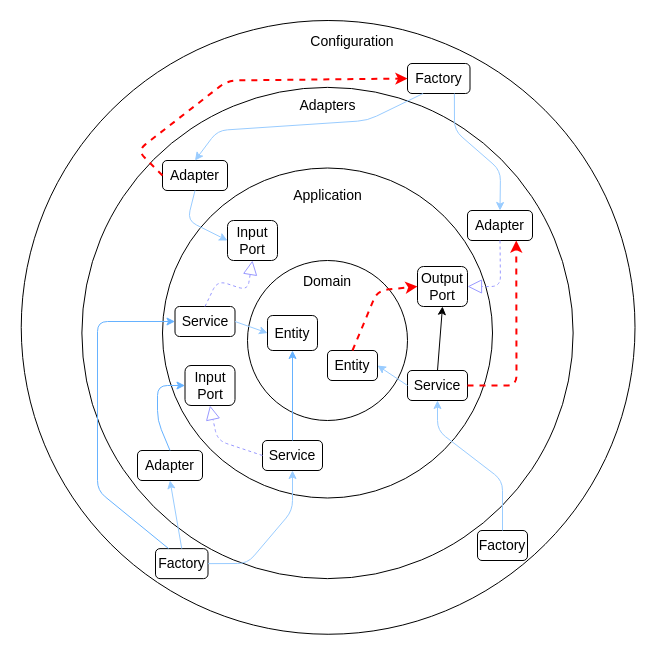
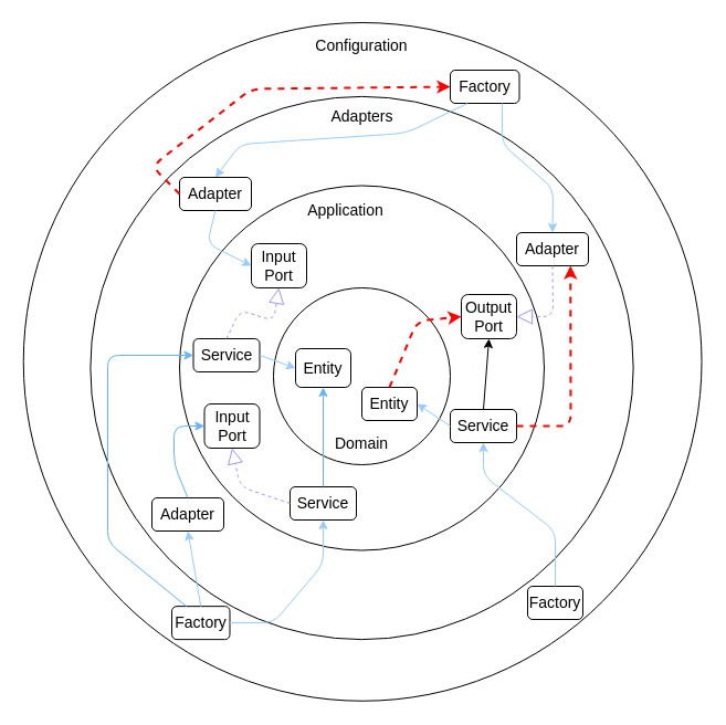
  <mxCell id="0" />
  <mxCell id="1" parent="0" />
  <mxCell id="2" value="" style="ellipse;whiteSpace=wrap;html=1;aspect=fixed;fontSize=14;fillColor=none;align=center;" vertex="1" parent="1"><mxGeometry x="20.74" y="20" width="613.76" height="613.76" as="geometry" /></mxCell>
  <mxCell id="3" value="" style="ellipse;whiteSpace=wrap;html=1;aspect=fixed;fontSize=14;align=center;fillColor=none;" vertex="1" parent="1"><mxGeometry x="81.38" y="86.88" width="491.25" height="491.25" as="geometry" /></mxCell>
  <mxCell id="4" value="" style="ellipse;whiteSpace=wrap;html=1;aspect=fixed;fontSize=14;align=center;fillColor=none;" vertex="1" parent="1"><mxGeometry x="162" y="167.5" width="330" height="330" as="geometry" /></mxCell>
- <mxCell id="5" value="Application" style="text;html=1;strokeColor=none;fillColor=none;align=center;verticalAlign=middle;whiteSpace=wrap;rounded=0;fontSize=14;" vertex="1" parent="1"><mxGeometry x="284.5" y="180" width="85" height="30" as="geometry" /></mxCell>
+ <mxCell id="5" value="Application" style="text;html=1;strokeColor=none;fillColor=none;align=center;verticalAlign=middle;whiteSpace=wrap;rounded=0;fontSize=14;" vertex="1" parent="1"><mxGeometry x="269.5" y="175" width="85" height="30" as="geometry" /></mxCell>
  <mxCell id="6" value="" style="ellipse;whiteSpace=wrap;html=1;aspect=fixed;fillColor=none;" vertex="1" parent="1"><mxGeometry x="247" y="260" width="160" height="160" as="geometry" /></mxCell>
- <mxCell id="7" value="Domain" style="text;html=1;strokeColor=none;fillColor=none;align=center;verticalAlign=middle;whiteSpace=wrap;rounded=0;fontSize=14;" vertex="1" parent="1"><mxGeometry x="292" y="266" width="70" height="30" as="geometry" /></mxCell>
+ <mxCell id="7" value="Domain" style="text;html=1;strokeColor=none;fillColor=none;align=center;verticalAlign=middle;whiteSpace=wrap;rounded=0;fontSize=14;" vertex="1" parent="1"><mxGeometry x="292" y="386" width="70" height="30" as="geometry" /></mxCell>
  <mxCell id="8" value="Entity" style="rounded=1;whiteSpace=wrap;html=1;fontSize=14;align=center;fillColor=none;" vertex="1" parent="1"><mxGeometry x="267" y="315" width="50" height="35" as="geometry" /></mxCell>
  <mxCell id="9" value="Entity" style="rounded=1;whiteSpace=wrap;html=1;fontSize=14;align=center;fillColor=none;" vertex="1" parent="1"><mxGeometry x="327" y="350" width="50" height="30" as="geometry" /></mxCell>
  <mxCell id="10" value="Input &lt;br&gt;Port" style="rounded=1;whiteSpace=wrap;html=1;fontSize=14;fillColor=none;align=center;" vertex="1" parent="1"><mxGeometry x="227" y="220" width="50" height="40" as="geometry" /></mxCell>
  <mxCell id="11" value="Service" style="rounded=1;whiteSpace=wrap;html=1;fontSize=14;fillColor=none;align=center;" vertex="1" parent="1"><mxGeometry x="174.5" y="306" width="60" height="30" as="geometry" /></mxCell>
  <mxCell id="12" value="Input &lt;br&gt;Port" style="rounded=1;whiteSpace=wrap;html=1;fontSize=14;fillColor=none;align=center;" vertex="1" parent="1"><mxGeometry x="184.5" y="365" width="50" height="40" as="geometry" /></mxCell>
  <mxCell id="13" value="Service" style="rounded=1;whiteSpace=wrap;html=1;fontSize=14;fillColor=none;align=center;" vertex="1" parent="1"><mxGeometry x="262" y="440" width="60" height="30" as="geometry" /></mxCell>
  <mxCell id="14" value="Output &lt;br&gt;Port" style="rounded=1;whiteSpace=wrap;html=1;fontSize=14;fillColor=none;align=center;" vertex="1" parent="1"><mxGeometry x="417" y="266" width="50" height="40" as="geometry" /></mxCell>
  <mxCell id="15" value="Service" style="rounded=1;whiteSpace=wrap;html=1;fontSize=14;fillColor=none;align=center;" vertex="1" parent="1"><mxGeometry x="407" y="370" width="60" height="30" as="geometry" /></mxCell>
  <mxCell id="16" value="Adapters" style="text;html=1;strokeColor=none;fillColor=none;align=center;verticalAlign=middle;whiteSpace=wrap;rounded=0;fontSize=14;" vertex="1" parent="1"><mxGeometry x="284.5" y="90" width="85" height="30" as="geometry" /></mxCell>
  <mxCell id="17" value="Adapter" style="rounded=1;whiteSpace=wrap;html=1;fontSize=14;fillColor=none;align=center;" vertex="1" parent="1"><mxGeometry x="162" y="160" width="65" height="30" as="geometry" /></mxCell>
  <mxCell id="18" value="Adapter" style="rounded=1;whiteSpace=wrap;html=1;fontSize=14;fillColor=none;align=center;" vertex="1" parent="1"><mxGeometry x="137" y="450" width="65" height="30" as="geometry" /></mxCell>
  <mxCell id="19" value="Adapter" style="rounded=1;whiteSpace=wrap;html=1;fontSize=14;fillColor=none;align=center;" vertex="1" parent="1"><mxGeometry x="467" y="210" width="65" height="30" as="geometry" /></mxCell>
- <mxCell id="20" value="Configuration" style="text;html=1;strokeColor=none;fillColor=none;align=center;verticalAlign=middle;whiteSpace=wrap;rounded=0;fontSize=14;" vertex="1" parent="1"><mxGeometry x="305.76" y="26.24" width="92.49" height="30" as="geometry" /></mxCell>
+ <mxCell id="20" value="Configuration" style="text;html=1;strokeColor=none;fillColor=none;align=center;verticalAlign=middle;whiteSpace=wrap;rounded=0;fontSize=14;" vertex="1" parent="1"><mxGeometry x="280.76" y="26.24" width="92.49" height="30" as="geometry" /></mxCell>
  <mxCell id="21" value="Factory" style="rounded=1;whiteSpace=wrap;html=1;fontSize=14;fillColor=none;align=center;" vertex="1" parent="1"><mxGeometry x="407" y="63" width="62.5" height="30" as="geometry" /></mxCell>
  <mxCell id="22" value="Factory" style="rounded=1;whiteSpace=wrap;html=1;fontSize=14;fillColor=none;align=center;" vertex="1" parent="1"><mxGeometry x="155" y="548.13" width="52.5" height="30" as="geometry" /></mxCell>
  <mxCell id="23" value="Factory" style="rounded=1;whiteSpace=wrap;html=1;fontSize=14;fillColor=none;align=center;" vertex="1" parent="1"><mxGeometry x="477" y="530" width="50" height="30" as="geometry" /></mxCell>
  <mxCell id="24" value="" style="endArrow=classic;html=1;fontSize=14;entryX=0.5;entryY=1;entryDx=0;entryDy=0;exitX=0.5;exitY=0;exitDx=0;exitDy=0;strokeColor=#66B2FF;" edge="1" parent="1" source="13" target="8"><mxGeometry width="50" height="50" relative="1" as="geometry"><mxPoint x="727" y="547.5" as="sourcePoint" /><mxPoint x="777" y="497.5" as="targetPoint" /></mxGeometry></mxCell>
  <mxCell id="25" value="" style="endArrow=classic;html=1;fontSize=14;entryX=0;entryY=0.5;entryDx=0;entryDy=0;exitX=1;exitY=0.5;exitDx=0;exitDy=0;strokeColor=#99CCFF;" edge="1" parent="1" source="11" target="8"><mxGeometry width="50" height="50" relative="1" as="geometry"><mxPoint x="302" y="450" as="sourcePoint" /><mxPoint x="302" y="360" as="targetPoint" /></mxGeometry></mxCell>
  <mxCell id="26" value="" style="endArrow=block;dashed=1;endFill=0;endSize=12;html=1;fontSize=14;entryX=0.5;entryY=1;entryDx=0;entryDy=0;exitX=0;exitY=0.5;exitDx=0;exitDy=0;strokeColor=#9999FF;" edge="1" parent="1" source="13" target="12"><mxGeometry width="160" relative="1" as="geometry"><mxPoint x="297" y="360" as="sourcePoint" /><mxPoint x="457" y="360" as="targetPoint" /><Array as="points"><mxPoint x="217" y="440" /></Array></mxGeometry></mxCell>
  <mxCell id="27" value="" style="endArrow=block;dashed=1;endFill=0;endSize=12;html=1;fontSize=14;entryX=0.5;entryY=1;entryDx=0;entryDy=0;exitX=0.5;exitY=0;exitDx=0;exitDy=0;strokeColor=#9999FF;" edge="1" parent="1" source="11" target="10"><mxGeometry width="160" relative="1" as="geometry"><mxPoint x="297" y="360" as="sourcePoint" /><mxPoint x="457" y="360" as="targetPoint" /><Array as="points"><mxPoint x="217" y="280" /><mxPoint x="247" y="290" /></Array></mxGeometry></mxCell>
  <mxCell id="28" value="" style="endArrow=classic;html=1;fontSize=14;entryX=1;entryY=0.5;entryDx=0;entryDy=0;exitX=0;exitY=0.5;exitDx=0;exitDy=0;strokeColor=#99CCFF;" edge="1" parent="1" source="15" target="9"><mxGeometry width="50" height="50" relative="1" as="geometry"><mxPoint x="302" y="450" as="sourcePoint" /><mxPoint x="302" y="360" as="targetPoint" /></mxGeometry></mxCell>
  <mxCell id="29" value="" style="endArrow=classic;html=1;fontSize=14;entryX=0.5;entryY=1;entryDx=0;entryDy=0;exitX=0.5;exitY=0;exitDx=0;exitDy=0;" edge="1" parent="1" source="15" target="14"><mxGeometry width="50" height="50" relative="1" as="geometry"><mxPoint x="417" y="421" as="sourcePoint" /><mxPoint x="387" y="401" as="targetPoint" /><Array as="points" /></mxGeometry></mxCell>
  <mxCell id="30" value="" style="endArrow=block;dashed=1;endFill=0;endSize=12;html=1;fontSize=14;entryX=1;entryY=0.5;entryDx=0;entryDy=0;exitX=0.5;exitY=1;exitDx=0;exitDy=0;strokeColor=#9999FF;" edge="1" parent="1" source="19" target="14"><mxGeometry width="160" relative="1" as="geometry"><mxPoint x="687" y="296" as="sourcePoint" /><mxPoint x="847" y="296" as="targetPoint" /><Array as="points"><mxPoint x="500" y="286" /></Array></mxGeometry></mxCell>
  <mxCell id="31" value="" style="endArrow=classic;html=1;fontSize=14;entryX=0;entryY=0.5;entryDx=0;entryDy=0;exitX=0.5;exitY=0;exitDx=0;exitDy=0;strokeColor=#66B2FF;" edge="1" parent="1" source="18" target="12"><mxGeometry width="50" height="50" relative="1" as="geometry"><mxPoint x="163" y="430" as="sourcePoint" /><mxPoint x="77" y="380" as="targetPoint" /><Array as="points"><mxPoint x="157" y="420" /><mxPoint x="157" y="385" /></Array></mxGeometry></mxCell>
  <mxCell id="32" value="" style="endArrow=classic;html=1;fontSize=14;exitX=0.5;exitY=1;exitDx=0;exitDy=0;entryX=0;entryY=0.5;entryDx=0;entryDy=0;strokeColor=#99CCFF;" edge="1" parent="1" source="17" target="10"><mxGeometry width="50" height="50" relative="1" as="geometry"><mxPoint x="-63" y="280" as="sourcePoint" /><mxPoint x="-33" y="180" as="targetPoint" /><Array as="points"><mxPoint x="187" y="220" /></Array></mxGeometry></mxCell>
  <mxCell id="33" value="" style="endArrow=classic;html=1;fontSize=14;exitX=0.25;exitY=1;exitDx=0;exitDy=0;entryX=0.5;entryY=0;entryDx=0;entryDy=0;strokeColor=#99CCFF;" edge="1" parent="1" source="21" target="17"><mxGeometry width="50" height="50" relative="1" as="geometry"><mxPoint x="697" y="146.24" as="sourcePoint" /><mxPoint x="697" y="56" as="targetPoint" /><Array as="points"><mxPoint x="367" y="120" /><mxPoint x="217" y="130" /></Array></mxGeometry></mxCell>
  <mxCell id="34" value="" style="endArrow=classic;html=1;fontSize=14;entryX=0.5;entryY=0;entryDx=0;entryDy=0;exitX=0.75;exitY=1;exitDx=0;exitDy=0;strokeColor=#99CCFF;" edge="1" parent="1" source="21" target="19"><mxGeometry width="50" height="50" relative="1" as="geometry"><mxPoint x="757" y="280" as="sourcePoint" /><mxPoint x="757" y="190" as="targetPoint" /><Array as="points"><mxPoint x="454" y="130" /><mxPoint x="500" y="170" /></Array></mxGeometry></mxCell>
  <mxCell id="35" value="" style="endArrow=classic;html=1;fontSize=14;entryX=0;entryY=0.5;entryDx=0;entryDy=0;exitX=0.25;exitY=0;exitDx=0;exitDy=0;strokeColor=#66B2FF;" edge="1" parent="1" source="22" target="11"><mxGeometry width="50" height="50" relative="1" as="geometry"><mxPoint x="-53" y="396" as="sourcePoint" /><mxPoint x="-53" y="306" as="targetPoint" /><Array as="points"><mxPoint x="97" y="490" /><mxPoint x="97" y="321" /></Array></mxGeometry></mxCell>
  <mxCell id="36" value="" style="endArrow=classic;html=1;fontSize=14;entryX=0.5;entryY=1;entryDx=0;entryDy=0;exitX=0.5;exitY=0;exitDx=0;exitDy=0;strokeColor=#99CCFF;" edge="1" parent="1" source="22" target="18"><mxGeometry width="50" height="50" relative="1" as="geometry"><mxPoint x="317" y="610" as="sourcePoint" /><mxPoint x="317" y="520" as="targetPoint" /></mxGeometry></mxCell>
  <mxCell id="37" value="" style="endArrow=classic;html=1;fontSize=14;exitX=1;exitY=0.5;exitDx=0;exitDy=0;entryX=0.5;entryY=1;entryDx=0;entryDy=0;strokeColor=#99CCFF;" edge="1" parent="1" source="22" target="13"><mxGeometry width="50" height="50" relative="1" as="geometry"><mxPoint x="362" y="630" as="sourcePoint" /><mxPoint x="362" y="530" as="targetPoint" /><Array as="points"><mxPoint x="247" y="563" /><mxPoint x="292" y="510" /></Array></mxGeometry></mxCell>
  <mxCell id="38" value="" style="endArrow=classic;html=1;fontSize=14;entryX=0.5;entryY=1;entryDx=0;entryDy=0;exitX=0.5;exitY=0;exitDx=0;exitDy=0;strokeColor=#99CCFF;" edge="1" parent="1" source="23" target="15"><mxGeometry width="50" height="50" relative="1" as="geometry"><mxPoint x="501.5" y="490" as="sourcePoint" /><mxPoint x="501.5" y="400" as="targetPoint" /><Array as="points"><mxPoint x="502" y="480" /><mxPoint x="437" y="430" /></Array></mxGeometry></mxCell>
  <mxCell id="39" value="" style="endArrow=classic;html=1;fontSize=14;entryX=0;entryY=0.5;entryDx=0;entryDy=0;strokeColor=#FF0000;strokeWidth=2;dashed=1;exitX=0;exitY=0.5;exitDx=0;exitDy=0;" edge="1" parent="1" source="17" target="21"><mxGeometry width="50" height="50" relative="1" as="geometry"><mxPoint x="-13" y="100" as="sourcePoint" /><mxPoint x="-53" y="77.5" as="targetPoint" /><Array as="points"><mxPoint x="137" y="150" /><mxPoint x="227" y="80" /></Array></mxGeometry></mxCell>
  <mxCell id="40" value="" style="endArrow=classic;html=1;dashed=1;fontSize=14;strokeColor=#FF0000;strokeWidth=2;exitX=0.5;exitY=0;exitDx=0;exitDy=0;entryX=0;entryY=0.5;entryDx=0;entryDy=0;" edge="1" parent="1" source="9" target="14"><mxGeometry width="50" height="50" relative="1" as="geometry"><mxPoint x="707" y="440" as="sourcePoint" /><mxPoint x="757" y="390" as="targetPoint" /><Array as="points"><mxPoint x="377" y="290" /></Array></mxGeometry></mxCell>
  <mxCell id="41" value="" style="endArrow=classic;html=1;dashed=1;fontSize=14;strokeColor=#FF0000;strokeWidth=2;entryX=0.75;entryY=1;entryDx=0;entryDy=0;exitX=1;exitY=0.5;exitDx=0;exitDy=0;" edge="1" parent="1" source="15" target="19"><mxGeometry width="50" height="50" relative="1" as="geometry"><mxPoint x="347" y="390" as="sourcePoint" /><mxPoint x="397" y="340" as="targetPoint" /><Array as="points"><mxPoint x="516" y="385" /></Array></mxGeometry></mxCell>
